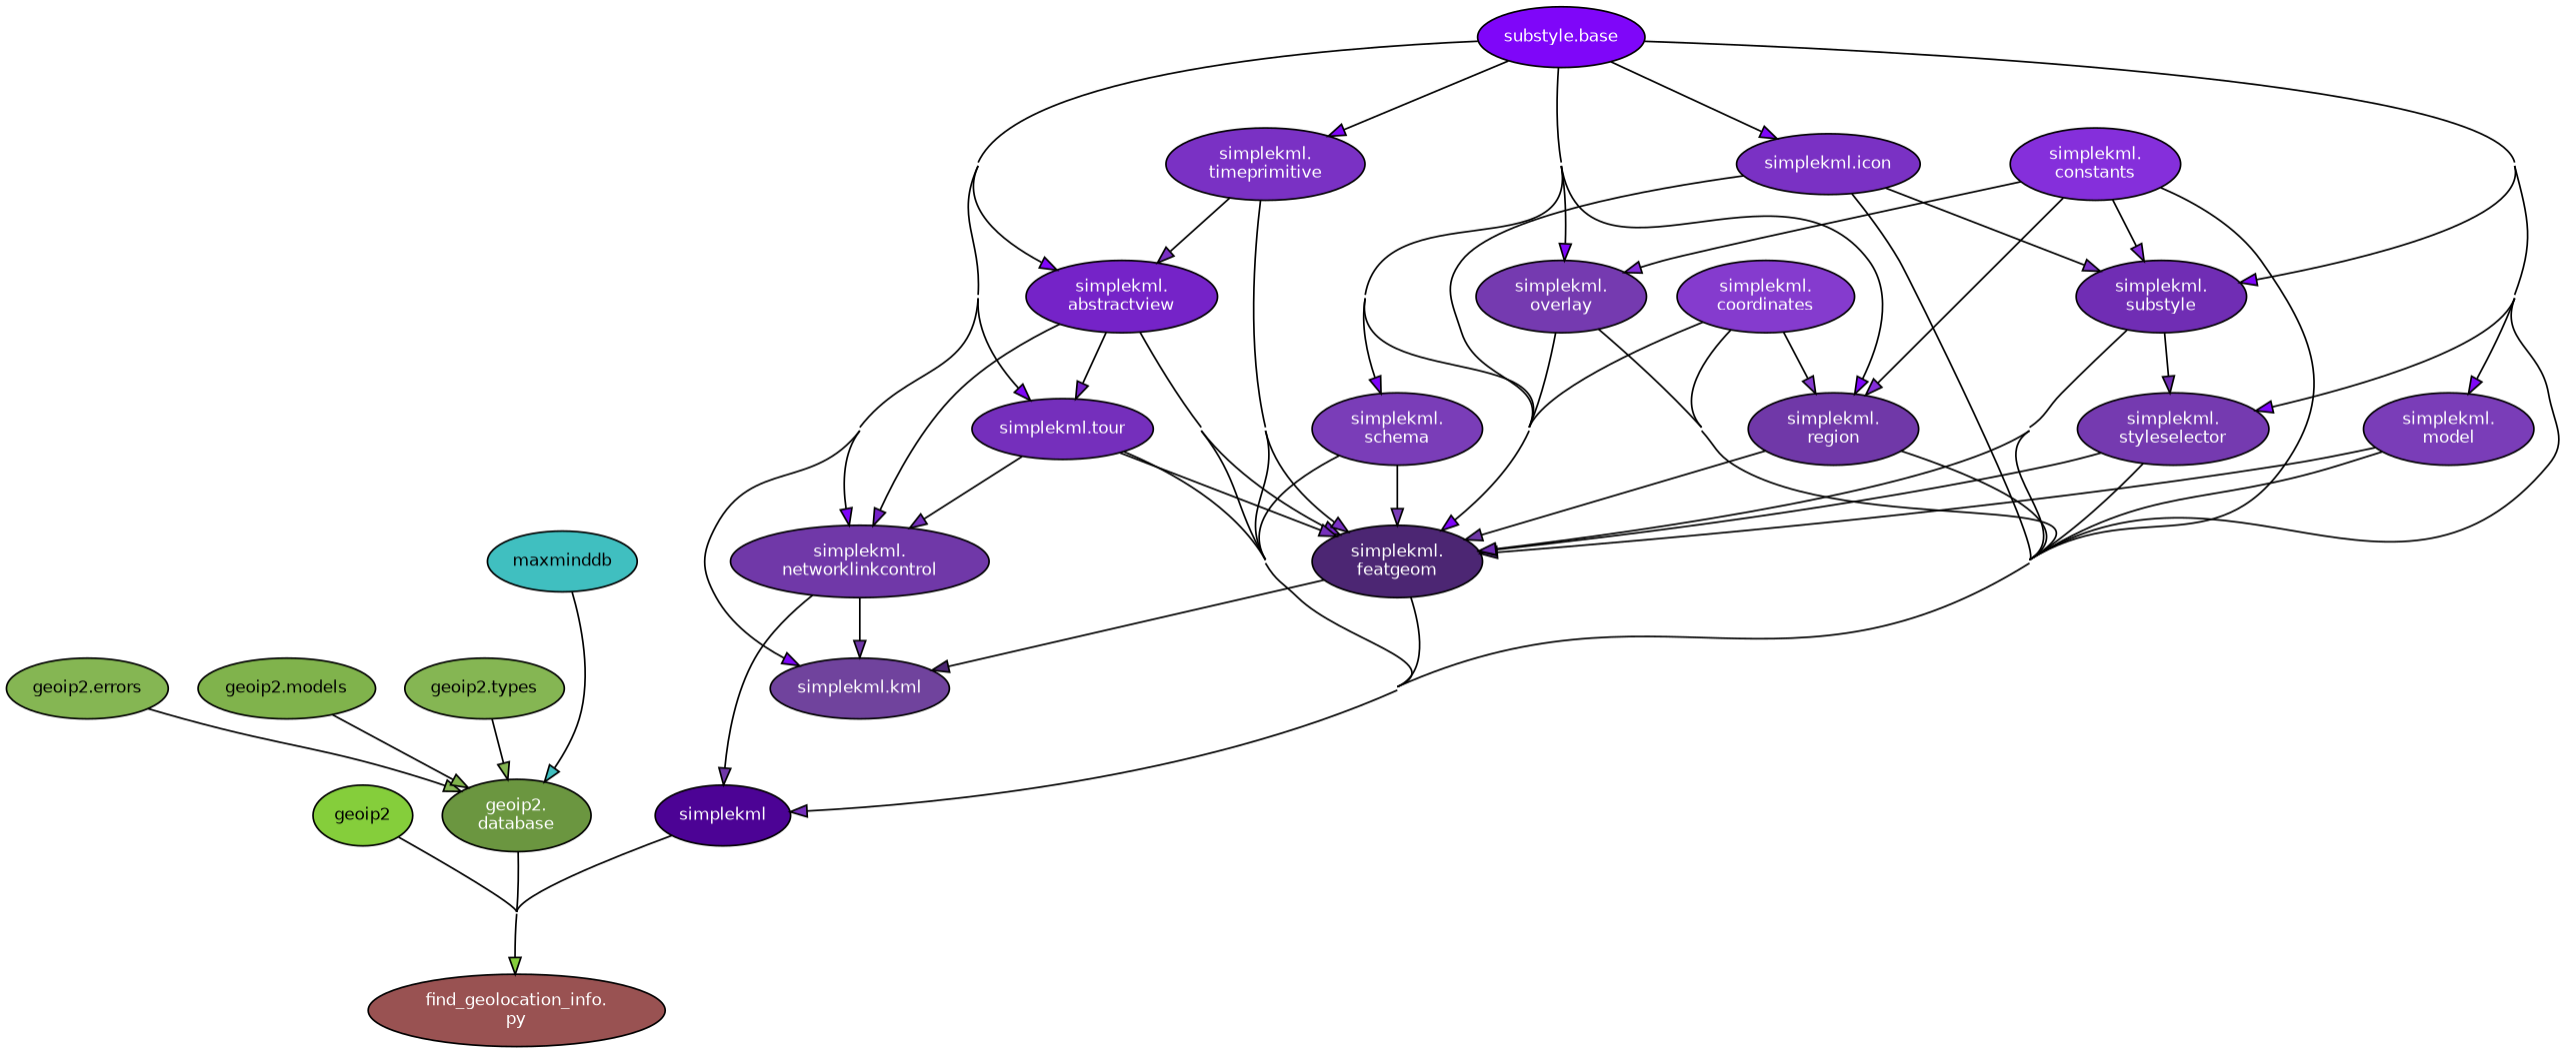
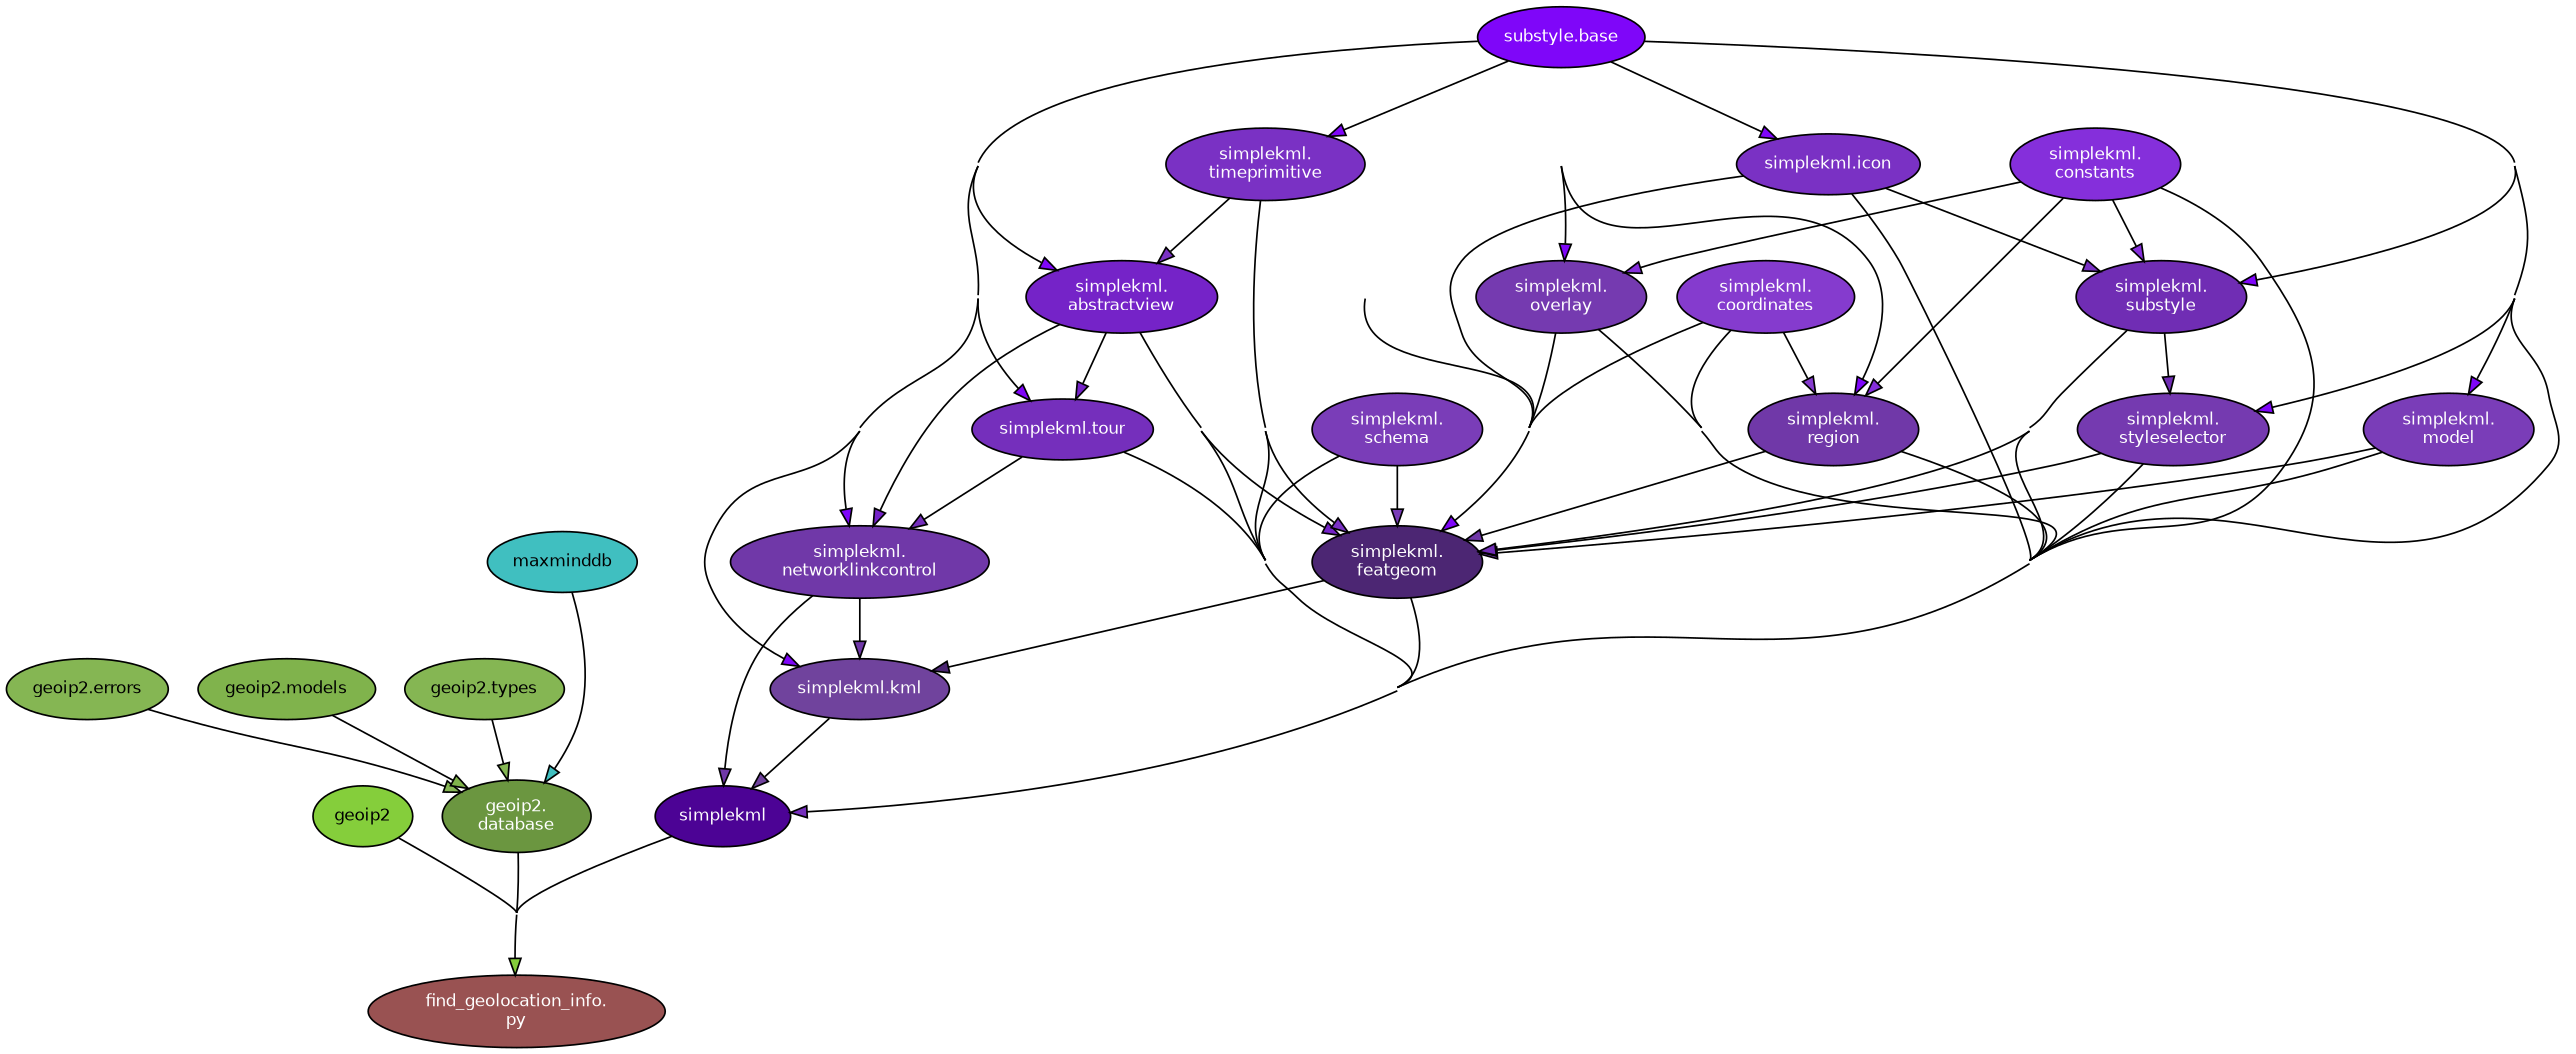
  digraph {
    concentrate=true
    rankdir=TB
    node [fillcolor="#85b653" fontcolor="#ffffff" fontname=Helvetica fontsize=10 style=filled]
    edge [fillcolor="#7f06f9"]
    n1 [fillcolor="#995252" label="find_geolocation_info\.\npy"]
    geoip2 [fillcolor="#85ce3b" fontcolor="#000000"]
    n3 [fillcolor="#6b9640" label="geoip2\.\ndatabase"]
    n4 [fontcolor="#000000" label="geoip2.errors"]
    n5 [fillcolor="#80b34c" fontcolor="#000000" label="geoip2.models"]
    n6 [fontcolor="#000000" label="geoip2.types"]
    maxminddb [fillcolor="#40bfc0" fontcolor="#000000"]
    simplekml [fillcolor="#4c0395"]
    n9 [fillcolor="#7523c8" label="simplekml\.\nabstractview"]
    n10 [fillcolor="#4c2673" label="simplekml\.\nfeatgeom"]
    n11 [fillcolor="#7038a8" label="simplekml\.\nnetworklinkcontrol"]
    n12 [fillcolor="#752fbc" label="simplekml.tour"]
    n13 [fillcolor="#70439d" label="simplekml.kml"]
    n14 [fillcolor="#7f06f9" label="substyle.base"]
    n15 [fillcolor="#7a31c4" label="simplekml.icon"]
    n16 [fillcolor="#7a3db8" label="simplekml\.\nmodel"]
    n17 [fillcolor="#753ab0" label="simplekml\.\noverlay"]
    n18 [fillcolor="#7038a8" label="simplekml\.\nregion"]
    n19 [fillcolor="#7a3db8" label="simplekml\.\nschema"]
    n20 [fillcolor="#753ab0" label="simplekml\.\nstyleselector"]
    n21 [fillcolor="#702db4" label="simplekml\.\nsubstyle"]
    n22 [fillcolor="#7a31c4" label="simplekml\.\ntimeprimitive"]
    n23 [fillcolor="#852fdb" label="simplekml\.\nconstants"]
    n24 [fillcolor="#853bce" label="simplekml\.\ncoordinates"]
    geoip2 -> n1 [fillcolor="#85ce3b" minlen=2]
    n3 -> n1 [fillcolor="#6b9640" minlen=2]
    n4 -> n3 [fillcolor="#85b653"]
    n5 -> n3 [fillcolor="#80b34c"]
    n6 -> n3 [fillcolor="#85b653"]
    maxminddb -> n3 [fillcolor="#40bfc0" minlen=2]
    simplekml -> n1 [fillcolor="#4c0395" minlen=2]
    n9 -> simplekml [fillcolor="#7523c8"]
    n9 -> n10 [fillcolor="#7523c8"]
    n9 -> n11 [fillcolor="#7523c8"]
    n9 -> n12 [fillcolor="#7523c8"]
    n10 -> simplekml [fillcolor="#4c2673"]
    n10 -> n13 [fillcolor="#4c2673"]
    n11 -> simplekml [fillcolor="#7038a8"]
    n11 -> n13 [fillcolor="#7038a8"]
    n12 -> simplekml [fillcolor="#752fbc"]
-   n12 -> n10 [fillcolor="#752fbc"]
    n12 -> n11 [fillcolor="#752fbc"]
+   n13 -> simplekml [fillcolor="#70439d"]
    n14 -> simplekml
    n14 -> n9
    n14 -> n10
    n14 -> n11
    n14 -> n12
    n14 -> n13
    n14 -> n15
    n14 -> n16
    n14 -> n17
    n14 -> n18
-   n14 -> n19
    n14 -> n20
    n14 -> n21
    n14 -> n22
    n15 -> simplekml [fillcolor="#7a31c4"]
    n15 -> n10 [fillcolor="#7a31c4"]
    n15 -> n21 [fillcolor="#7a31c4"]
    n16 -> simplekml [fillcolor="#7a3db8"]
    n16 -> n10 [fillcolor="#7a3db8"]
    n17 -> simplekml [fillcolor="#753ab0"]
    n17 -> n10 [fillcolor="#753ab0"]
    n18 -> simplekml [fillcolor="#7038a8"]
    n18 -> n10 [fillcolor="#7038a8"]
    n19 -> simplekml [fillcolor="#7a3db8"]
    n19 -> n10 [fillcolor="#7a3db8"]
    n20 -> simplekml [fillcolor="#753ab0"]
    n20 -> n10 [fillcolor="#753ab0"]
    n21 -> simplekml [fillcolor="#702db4"]
    n21 -> n10 [fillcolor="#702db4"]
    n21 -> n20 [fillcolor="#702db4"]
    n22 -> simplekml [fillcolor="#7a31c4"]
    n22 -> n9 [fillcolor="#7a31c4"]
    n22 -> n10 [fillcolor="#7a31c4"]
    n23 -> simplekml [fillcolor="#852fdb"]
    n23 -> n17 [fillcolor="#852fdb"]
    n23 -> n18 [fillcolor="#852fdb"]
    n23 -> n21 [fillcolor="#852fdb"]
    n24 -> simplekml [fillcolor="#853bce"]
    n24 -> n10 [fillcolor="#853bce"]
    n24 -> n18 [fillcolor="#853bce"]
  }
